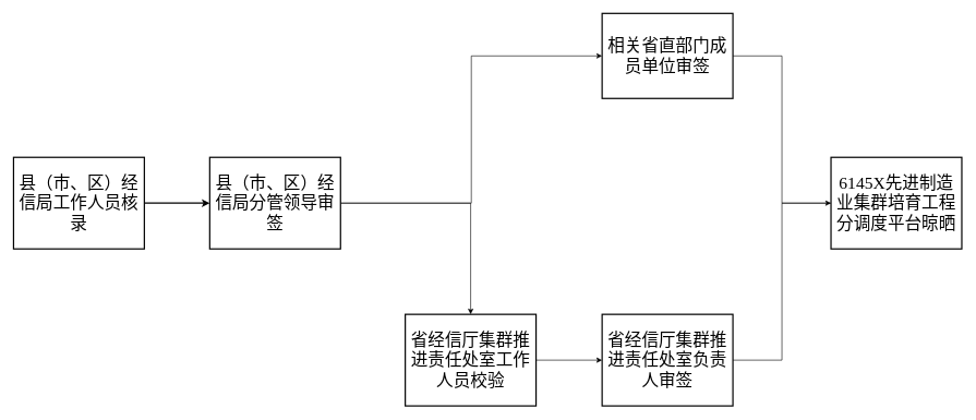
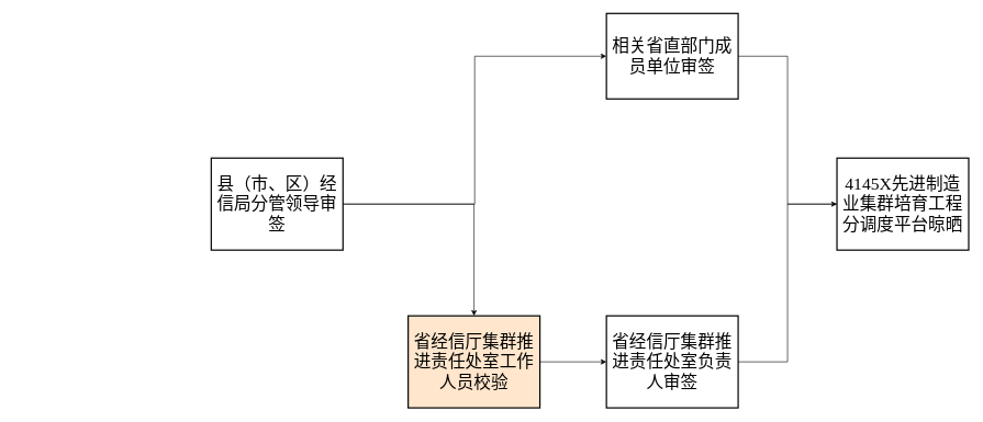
  <mxCell id="0" />
  <mxCell id="1" parent="0" />
- <mxCell id="2" value="" style="edgeStyle=orthogonalEdgeStyle;rounded=0;orthogonalLoop=1;jettySize=auto;html=1;fontFamily=Helvetica;fontSize=12;fontColor=default;strokeWidth=2;noEdgeStyle=1;orthogonal=1;" edge="1" parent="1" source="3" target="6"><mxGeometry relative="1" as="geometry"><Array as="points"><mxPoint x="232" y="310" /><mxPoint x="308" y="310" /></Array></mxGeometry></mxCell>
- <mxCell id="3" value="&lt;font style=&quot;font-size: 26px;&quot; face=&quot;Times New Roman&quot;&gt;县（&lt;span style=&quot;&quot;&gt;市、区&lt;/span&gt;&lt;span style=&quot;&quot;&gt;）经信局工作人员核录&lt;/span&gt;&lt;/font&gt;" style="rounded=0;whiteSpace=wrap;html=1;strokeWidth=2;align=center;" vertex="1" parent="1"><mxGeometry x="20" width="200" height="140" as="geometry" y="240" /></mxCell>
  <mxCell id="4" style="edgeStyle=orthogonalEdgeStyle;rounded=0;orthogonalLoop=1;jettySize=auto;html=1;exitX=1;exitY=0.5;exitDx=0;exitDy=0;entryX=0.5;entryY=0;entryDx=0;entryDy=0;fontFamily=Helvetica;fontSize=12;fontColor=default;" edge="1" parent="1" source="6" target="10"><mxGeometry relative="1" as="geometry" /></mxCell>
  <mxCell id="5" style="edgeStyle=orthogonalEdgeStyle;rounded=0;orthogonalLoop=1;jettySize=auto;html=1;exitX=1;exitY=0.5;exitDx=0;exitDy=0;entryX=0;entryY=0.5;entryDx=0;entryDy=0;fontFamily=Helvetica;fontSize=12;fontColor=default;" edge="1" parent="1" source="6" target="8"><mxGeometry relative="1" as="geometry" /></mxCell>
  <mxCell id="6" value="&lt;font style=&quot;font-size: 26px;&quot;&gt;&lt;font style=&quot;border-color: var(--border-color); font-size: 26px;&quot; face=&quot;Times New Roman&quot;&gt;县（&lt;/font&gt;市、区&lt;font style=&quot;border-color: var(--border-color); font-size: 26px;&quot; face=&quot;Times New Roman&quot;&gt;&lt;span style=&quot;border-color: var(--border-color);&quot;&gt;）经信局分管领导审签&lt;/span&gt;&lt;/font&gt;&lt;/font&gt;" style="rounded=0;whiteSpace=wrap;html=1;strokeWidth=2;align=center;" vertex="1" parent="1"><mxGeometry x="320" width="200" height="140" as="geometry" y="240" /></mxCell>
  <mxCell id="7" style="edgeStyle=orthogonalEdgeStyle;rounded=0;orthogonalLoop=1;jettySize=auto;html=1;exitX=1;exitY=0.5;exitDx=0;exitDy=0;entryX=0;entryY=0.5;entryDx=0;entryDy=0;fontFamily=Helvetica;fontSize=12;fontColor=default;endArrow=none;" edge="1" parent="1" source="8" target="13"><mxGeometry relative="1" as="geometry" /></mxCell>
  <mxCell id="8" value="&lt;font style=&quot;font-size: 26px;&quot; face=&quot;Times New Roman&quot;&gt;相关省直部门成员单位审签&lt;/font&gt;" style="rounded=0;whiteSpace=wrap;html=1;strokeWidth=2;" vertex="1" parent="1"><mxGeometry x="920" y="20" width="200" height="130" as="geometry" /></mxCell>
  <mxCell id="9" style="edgeStyle=orthogonalEdgeStyle;rounded=0;orthogonalLoop=1;jettySize=auto;html=1;exitX=1;exitY=0.5;exitDx=0;exitDy=0;entryX=0;entryY=0.5;entryDx=0;entryDy=0;fontFamily=Helvetica;fontSize=12;fontColor=default;" edge="1" parent="1" source="10" target="12"><mxGeometry relative="1" as="geometry" /></mxCell>
- <mxCell id="10" value="&lt;font style=&quot;font-size: 26px;&quot; face=&quot;Times New Roman&quot;&gt;省经信厅集群推进责任处室工作人员校验&lt;/font&gt;" style="rounded=0;whiteSpace=wrap;html=1;strokeWidth=2;" vertex="1" parent="1"><mxGeometry x="619" y="480" width="200" height="140" as="geometry" /></mxCell>
+ <mxCell id="10" value="&lt;font style=&quot;font-size: 26px;&quot; face=&quot;Times New Roman&quot;&gt;省经信厅集群推进责任处室工作人员校验&lt;/font&gt;" style="rounded=0;whiteSpace=wrap;html=1;strokeWidth=2;fillColor=#ffe6cc;" vertex="1" parent="1"><mxGeometry x="619" y="480" width="200" height="140" as="geometry" /></mxCell>
  <mxCell id="11" style="edgeStyle=orthogonalEdgeStyle;rounded=0;orthogonalLoop=1;jettySize=auto;html=1;exitX=1;exitY=0.5;exitDx=0;exitDy=0;entryX=0;entryY=0.5;entryDx=0;entryDy=0;fontFamily=Helvetica;fontSize=12;fontColor=default;" edge="1" parent="1" source="12" target="13"><mxGeometry relative="1" as="geometry" /></mxCell>
  <mxCell id="12" value="&lt;font style=&quot;font-size: 26px;&quot; face=&quot;Times New Roman&quot;&gt;省经信厅集群推进责任处室负责人审签&lt;/font&gt;" style="rounded=0;whiteSpace=wrap;html=1;strokeWidth=2;" vertex="1" parent="1"><mxGeometry x="920" y="480" width="200" height="140" as="geometry" /></mxCell>
- <mxCell id="13" value="&lt;font style=&quot;font-size: 26px;&quot; face=&quot;Times New Roman&quot;&gt;6145X先进制造业集群培育工程分调度平台晾晒&lt;/font&gt;" style="rounded=0;whiteSpace=wrap;html=1;strokeWidth=2;" vertex="1" parent="1"><mxGeometry x="1270" width="200" height="140" as="geometry" y="240" /></mxCell>
+ <mxCell id="13" value="&lt;font style=&quot;font-size: 26px;&quot; face=&quot;Times New Roman&quot;&gt;4145X先进制造业集群培育工程分调度平台晾晒&lt;/font&gt;" style="rounded=0;whiteSpace=wrap;html=1;strokeWidth=2;" vertex="1" parent="1"><mxGeometry x="1270" width="200" height="140" as="geometry" y="240" /></mxCell>
